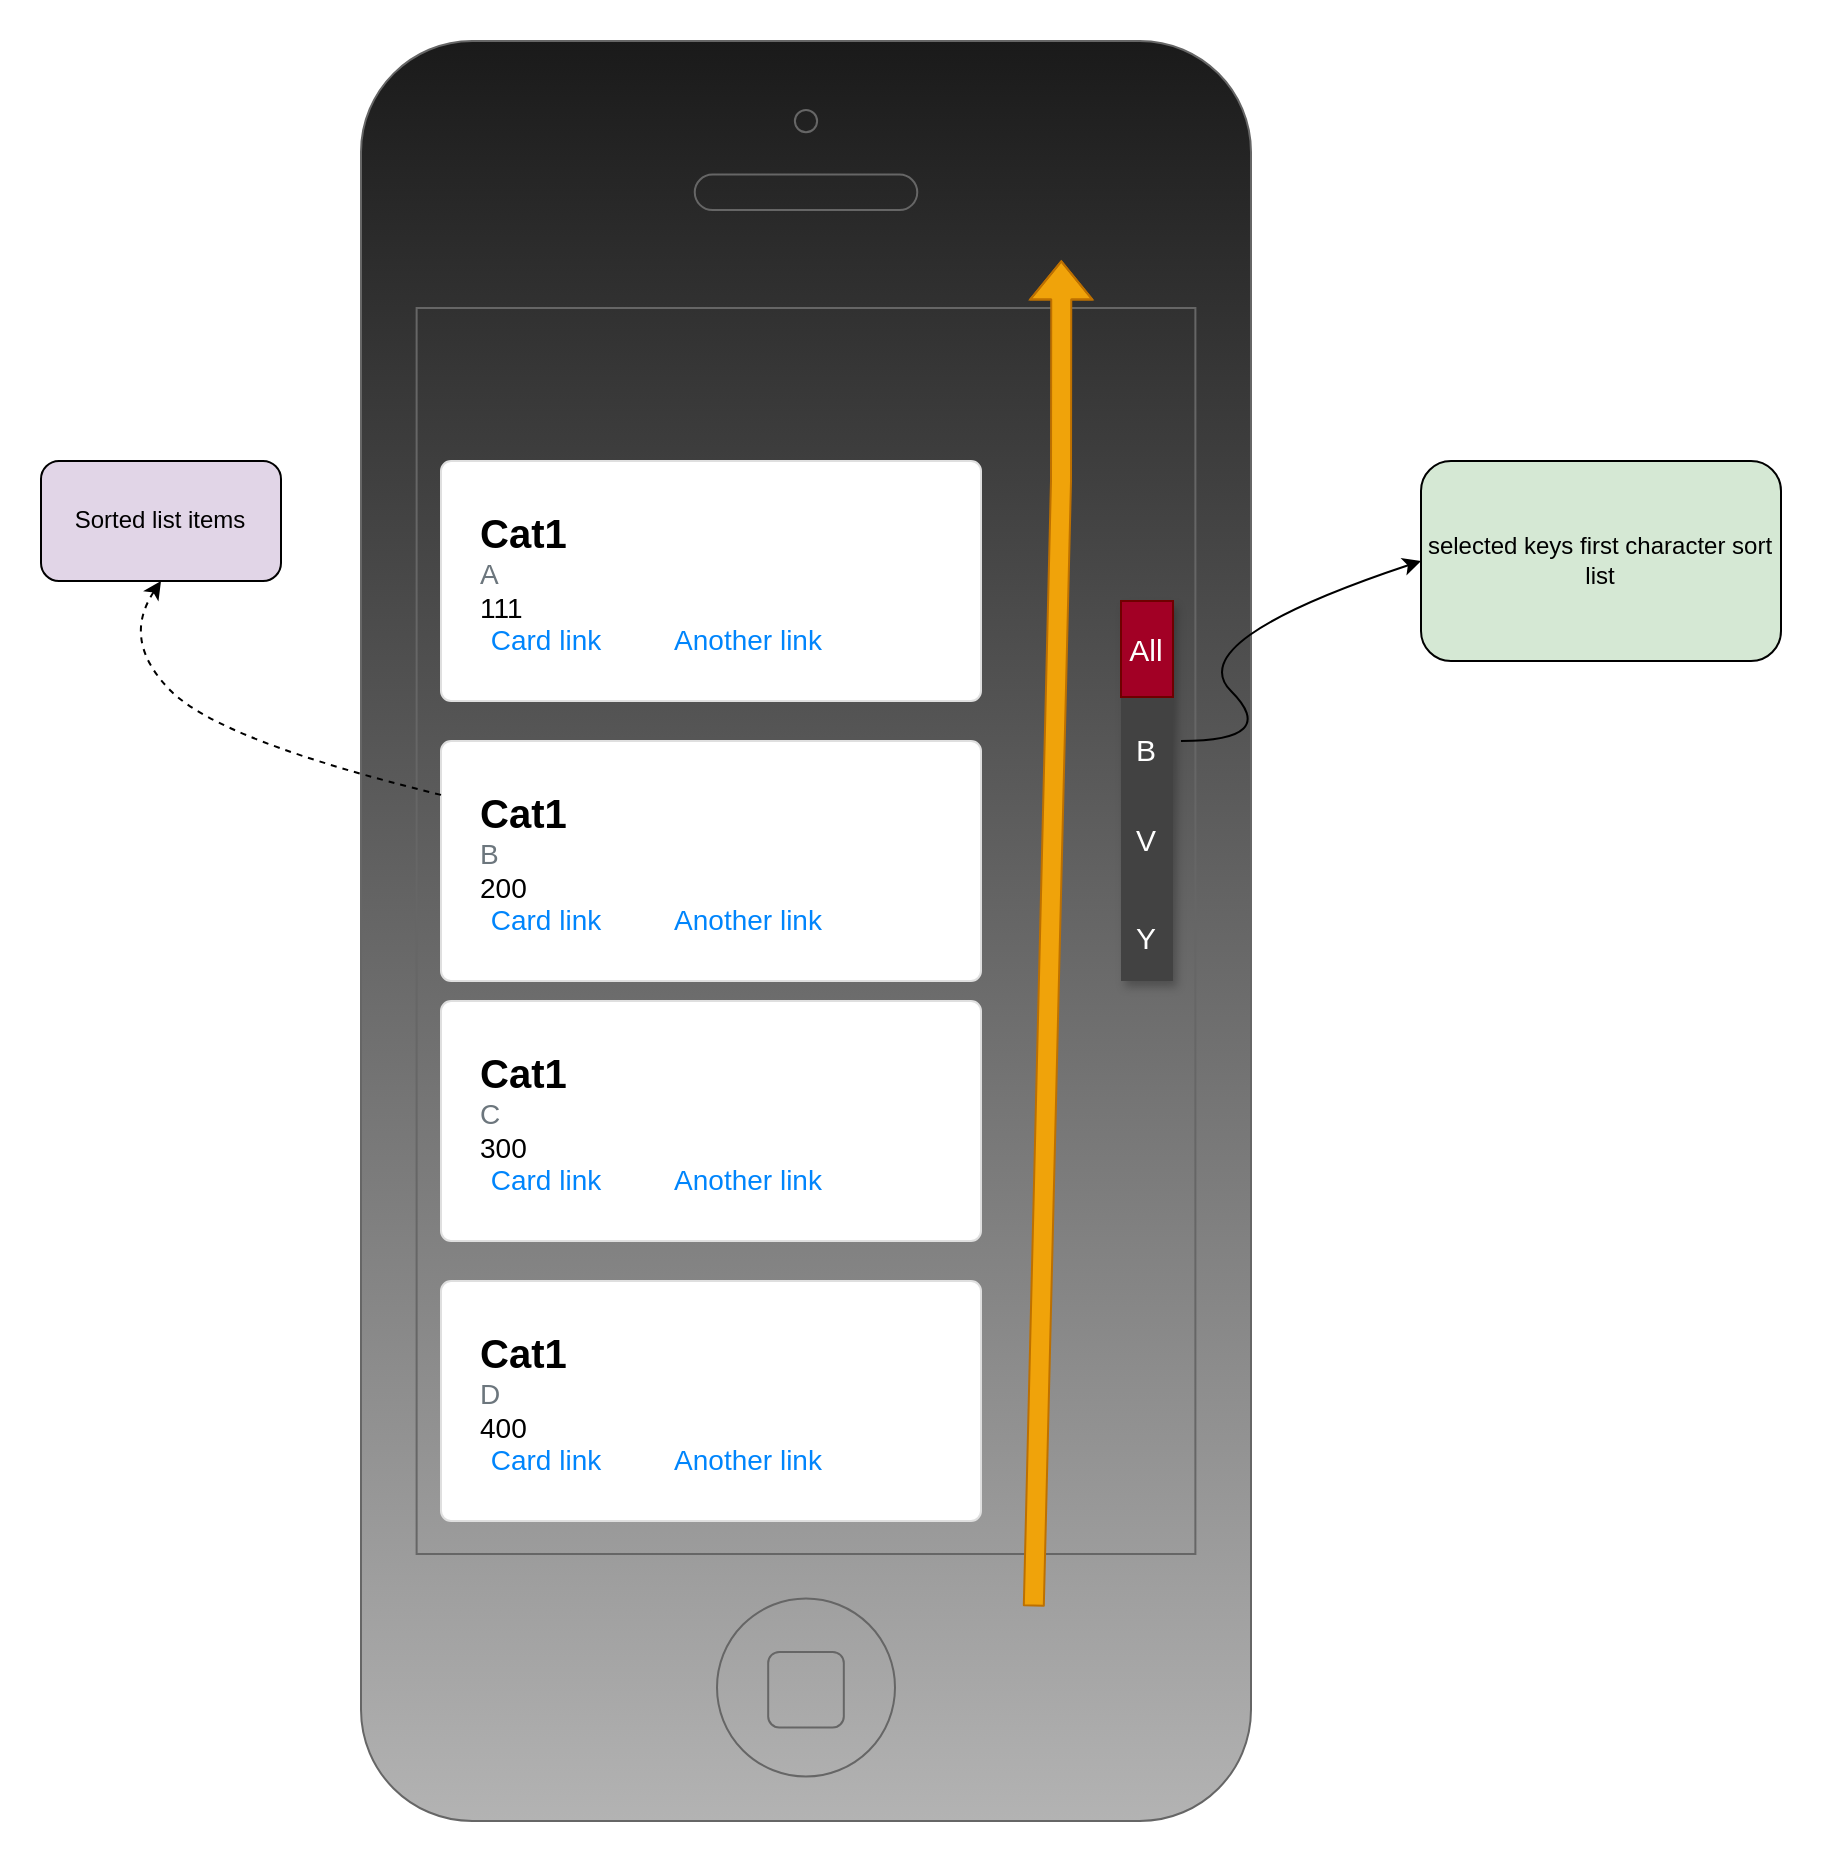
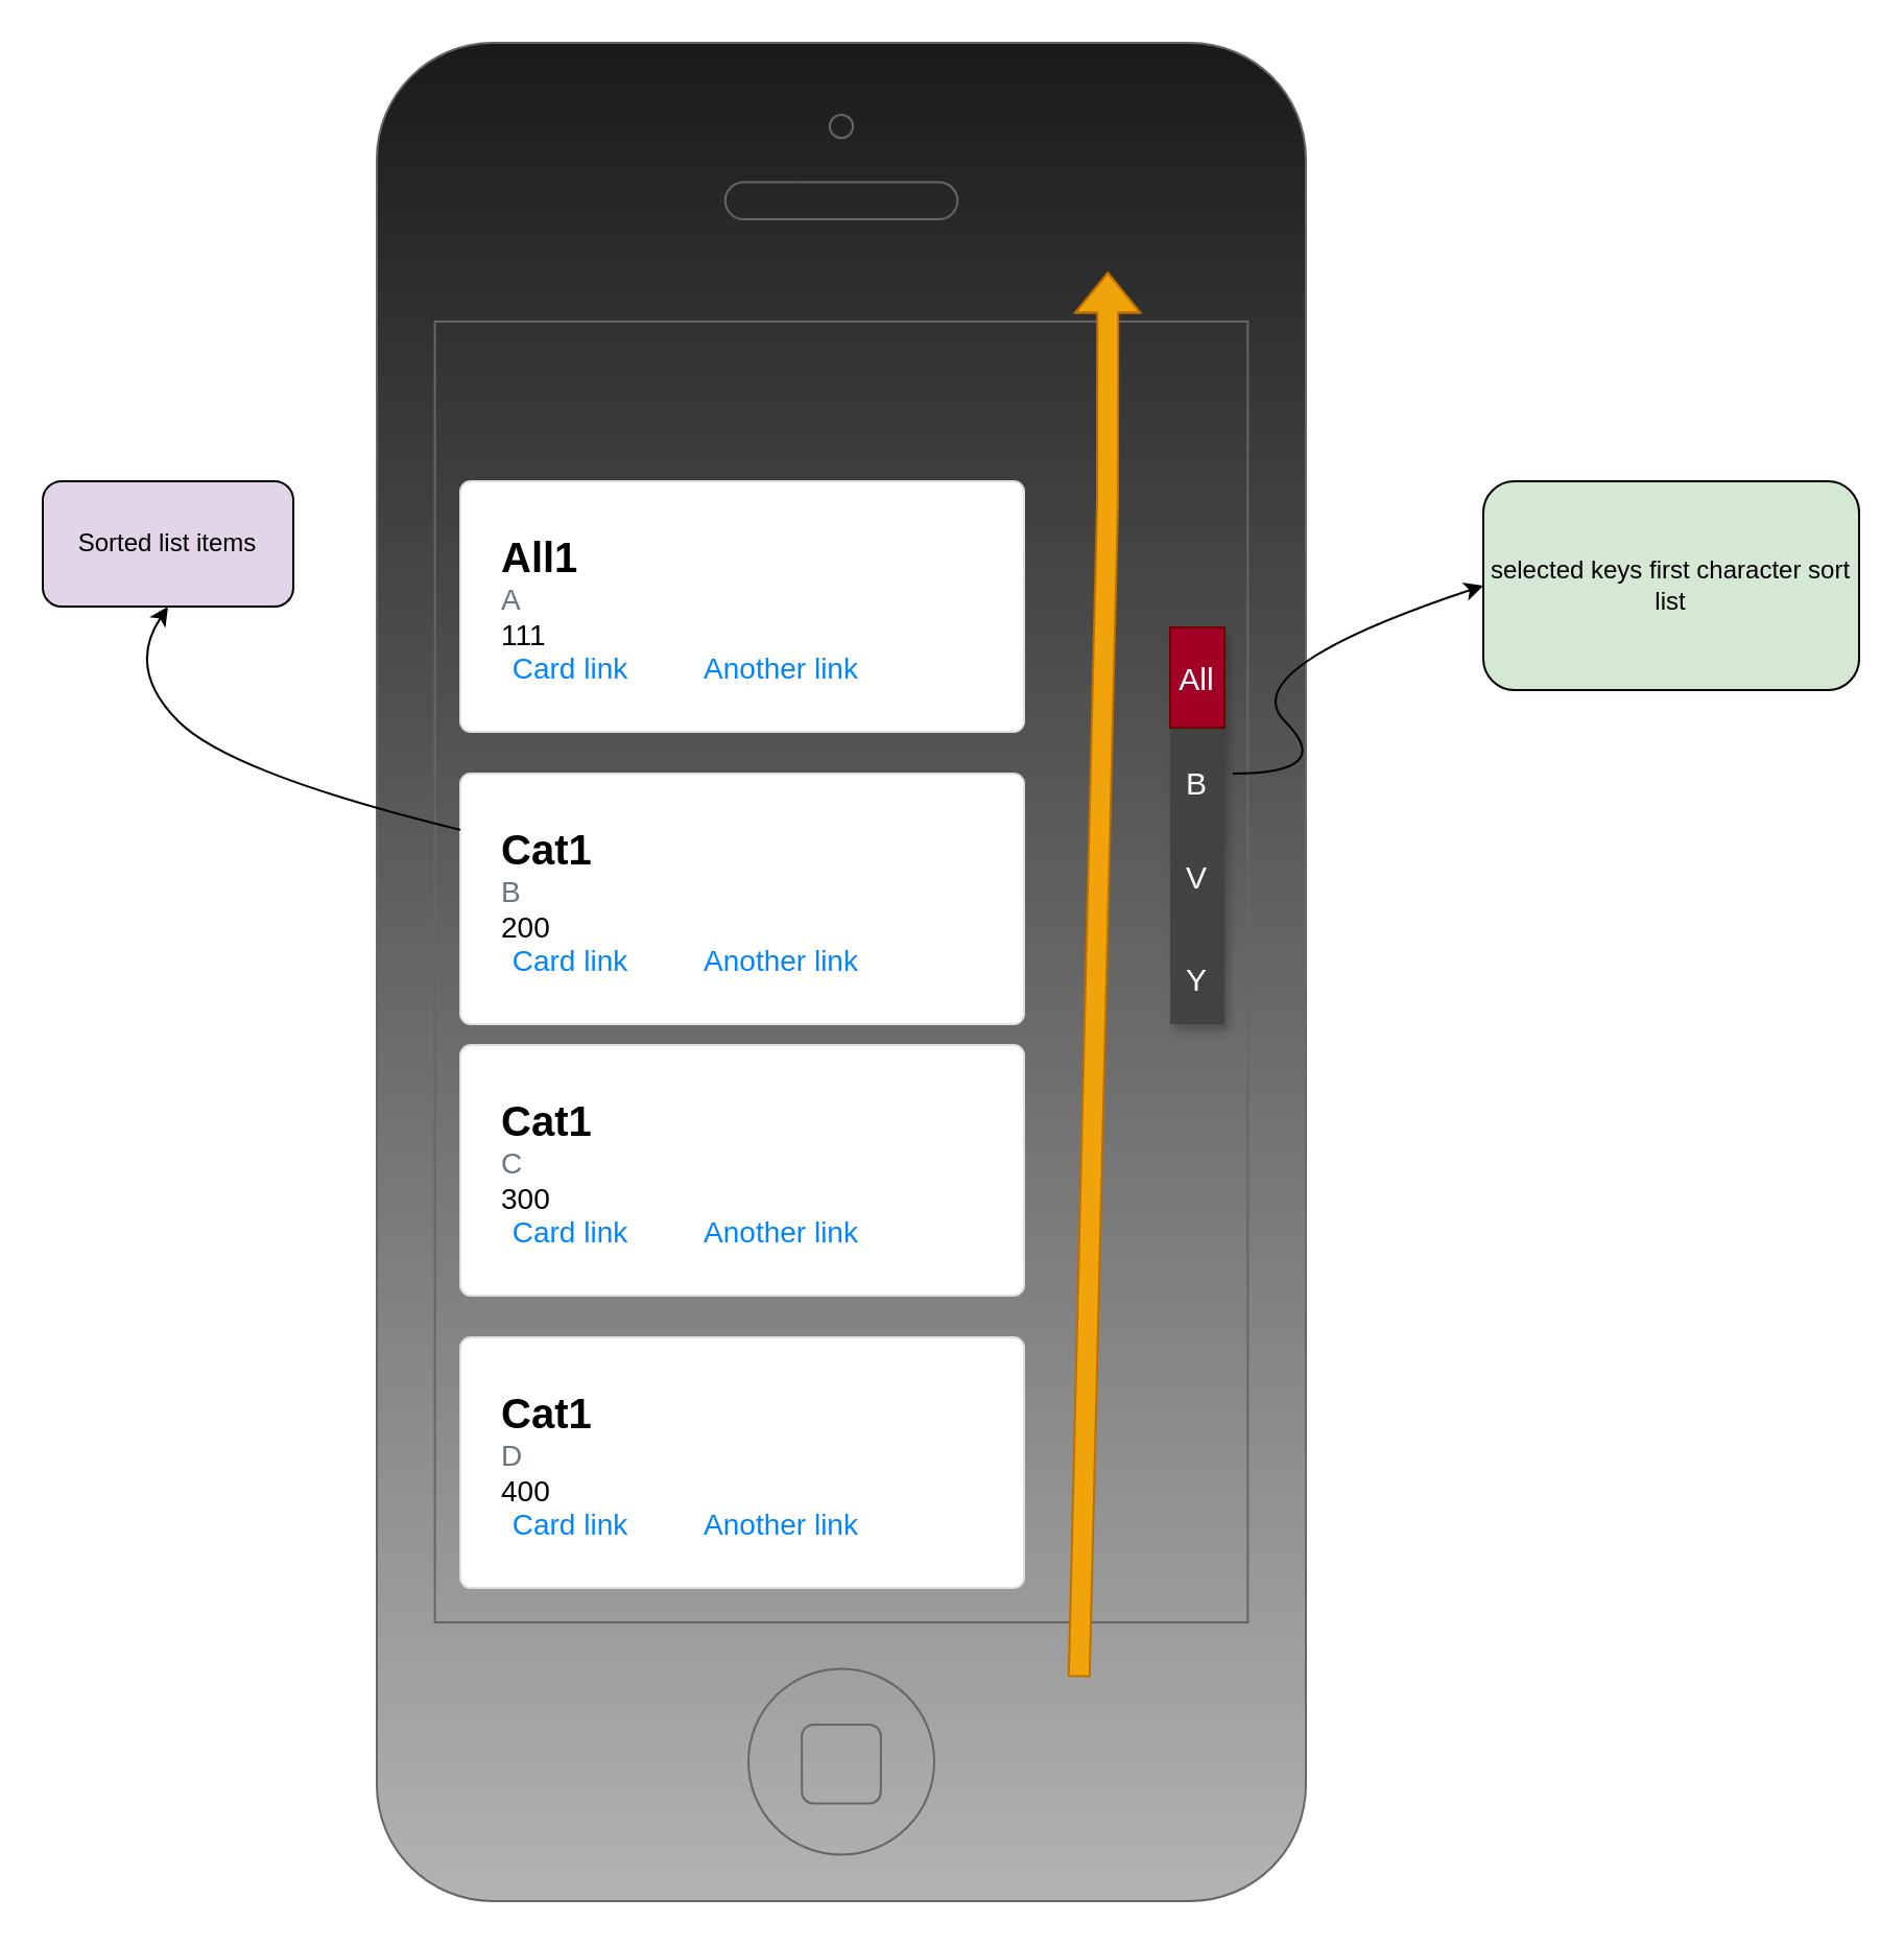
  <mxCell id="0" />
  <mxCell id="1" parent="0" />
  <mxCell id="2" value="" style="html=1;verticalLabelPosition=bottom;labelBackgroundColor=#ffffff;verticalAlign=top;shadow=0;dashed=0;strokeWidth=1;shape=mxgraph.ios7.misc.iphone;strokeColor=#666666;fillColor=#1A1A1A;gradientColor=#b3b3b3;" parent="1" vertex="1"><mxGeometry x="180" y="20" width="445" height="890" as="geometry" /></mxCell>
- <mxCell id="3" value="&lt;span style=&quot;font-size: 20px&quot;&gt;&lt;b&gt;Cat1&lt;br&gt;&lt;/b&gt;&lt;/span&gt;&lt;font color=&quot;#6c767d&quot;&gt;A&lt;/font&gt;&lt;br style=&quot;font-size: 14px&quot;&gt;111" style="html=1;shadow=0;dashed=0;shape=mxgraph.bootstrap.rrect;rSize=5;strokeColor=#DFDFDF;html=1;whiteSpace=wrap;fillColor=#ffffff;fontColor=#000000;verticalAlign=top;align=left;spacing=20;fontSize=14;" parent="1" vertex="1"><mxGeometry x="220" y="230" width="270" height="120" as="geometry" /></mxCell>
+ <mxCell id="3" value="&lt;span style=&quot;font-size: 20px&quot;&gt;&lt;b&gt;All1&lt;br&gt;&lt;/b&gt;&lt;/span&gt;&lt;font color=&quot;#6c767d&quot;&gt;A&lt;/font&gt;&lt;br style=&quot;font-size: 14px&quot;&gt;111" style="html=1;shadow=0;dashed=0;shape=mxgraph.bootstrap.rrect;rSize=5;strokeColor=#DFDFDF;html=1;whiteSpace=wrap;fillColor=#ffffff;fontColor=#000000;verticalAlign=top;align=left;spacing=20;fontSize=14;" parent="1" vertex="1"><mxGeometry x="220" y="230" width="270" height="120" as="geometry" /></mxCell>
  <mxCell id="4" value="Card link" style="html=1;shadow=0;dashed=0;shape=mxgraph.bootstrap.rrect;rSize=5;perimeter=none;whiteSpace=wrap;fillColor=none;strokeColor=none;fontColor=#0085FC;resizeWidth=1;fontSize=14;align=center;" parent="3" vertex="1"><mxGeometry y="1" width="86.4" height="40" relative="1" as="geometry"><mxPoint x="10" y="-50" as="offset" /></mxGeometry></mxCell>
  <mxCell id="5" value="Another link" style="html=1;shadow=0;dashed=0;shape=mxgraph.bootstrap.rrect;rSize=5;perimeter=none;whiteSpace=wrap;fillColor=none;strokeColor=none;fontColor=#0085FC;resizeWidth=1;fontSize=14;align=center;" parent="3" vertex="1"><mxGeometry y="1" width="108" height="40" relative="1" as="geometry"><mxPoint x="100" y="-50" as="offset" /></mxGeometry></mxCell>
  <mxCell id="6" value="" style="shape=rect;fillColor=#424242;strokeColor=none;shadow=1;" parent="1" vertex="1"><mxGeometry x="560" y="300" width="26" height="190" as="geometry" /></mxCell>
  <mxCell id="7" value="B" style="text;verticalAlign=middle;align=center;fontColor=#ffffff;fontSize=15;resizeWidth=1;" parent="6" vertex="1"><mxGeometry width="26" height="48" relative="1" as="geometry"><mxPoint y="50" as="offset" /></mxGeometry></mxCell>
  <mxCell id="8" value="V" style="text;verticalAlign=middle;align=center;fontColor=#ffffff;fontSize=15;resizeWidth=1;fillColor=none;strokeColor=none;" parent="6" vertex="1"><mxGeometry width="26" height="48" relative="1" as="geometry"><mxPoint y="94.75" as="offset" /></mxGeometry></mxCell>
  <mxCell id="9" value="All" style="text;verticalAlign=middle;align=center;fontColor=#ffffff;fontSize=15;resizeWidth=1;fillColor=#a20025;strokeColor=#6F0000;" parent="6" vertex="1"><mxGeometry width="26" height="48" relative="1" as="geometry"><mxPoint as="offset" /></mxGeometry></mxCell>
  <mxCell id="10" value="Y" style="text;verticalAlign=middle;align=center;fontColor=#FFFFFF;fontSize=15;resizeWidth=1;" parent="6" vertex="1"><mxGeometry width="26" height="56" relative="1" as="geometry"><mxPoint y="140" as="offset" /></mxGeometry></mxCell>
  <mxCell id="11" value="&lt;span style=&quot;font-size: 20px&quot;&gt;&lt;b&gt;Cat1&lt;br&gt;&lt;/b&gt;&lt;/span&gt;&lt;font color=&quot;#6c767d&quot;&gt;B&lt;/font&gt;&lt;br style=&quot;font-size: 14px&quot;&gt;200" style="html=1;shadow=0;dashed=0;shape=mxgraph.bootstrap.rrect;rSize=5;strokeColor=#DFDFDF;html=1;whiteSpace=wrap;fillColor=#ffffff;fontColor=#000000;verticalAlign=top;align=left;spacing=20;fontSize=14;" parent="1" vertex="1"><mxGeometry x="220" y="370" width="270" height="120" as="geometry" /></mxCell>
  <mxCell id="12" value="Card link" style="html=1;shadow=0;dashed=0;shape=mxgraph.bootstrap.rrect;rSize=5;perimeter=none;whiteSpace=wrap;fillColor=none;strokeColor=none;fontColor=#0085FC;resizeWidth=1;fontSize=14;align=center;" parent="11" vertex="1"><mxGeometry y="1" width="86.4" height="40" relative="1" as="geometry"><mxPoint x="10" y="-50" as="offset" /></mxGeometry></mxCell>
  <mxCell id="13" value="Another link" style="html=1;shadow=0;dashed=0;shape=mxgraph.bootstrap.rrect;rSize=5;perimeter=none;whiteSpace=wrap;fillColor=none;strokeColor=none;fontColor=#0085FC;resizeWidth=1;fontSize=14;align=center;" parent="11" vertex="1"><mxGeometry y="1" width="108" height="40" relative="1" as="geometry"><mxPoint x="100" y="-50" as="offset" /></mxGeometry></mxCell>
  <mxCell id="14" value="&lt;span style=&quot;font-size: 20px&quot;&gt;&lt;b&gt;Cat1&lt;br&gt;&lt;/b&gt;&lt;/span&gt;&lt;font color=&quot;#6c767d&quot;&gt;C&lt;/font&gt;&lt;br style=&quot;font-size: 14px&quot;&gt;300" style="html=1;shadow=0;dashed=0;shape=mxgraph.bootstrap.rrect;rSize=5;strokeColor=#DFDFDF;html=1;whiteSpace=wrap;fillColor=#ffffff;fontColor=#000000;verticalAlign=top;align=left;spacing=20;fontSize=14;" parent="1" vertex="1"><mxGeometry x="220" y="500" width="270" height="120" as="geometry" /></mxCell>
  <mxCell id="15" value="Card link" style="html=1;shadow=0;dashed=0;shape=mxgraph.bootstrap.rrect;rSize=5;perimeter=none;whiteSpace=wrap;fillColor=none;strokeColor=none;fontColor=#0085FC;resizeWidth=1;fontSize=14;align=center;" parent="14" vertex="1"><mxGeometry y="1" width="86.4" height="40" relative="1" as="geometry"><mxPoint x="10" y="-50" as="offset" /></mxGeometry></mxCell>
  <mxCell id="16" value="Another link" style="html=1;shadow=0;dashed=0;shape=mxgraph.bootstrap.rrect;rSize=5;perimeter=none;whiteSpace=wrap;fillColor=none;strokeColor=none;fontColor=#0085FC;resizeWidth=1;fontSize=14;align=center;" parent="14" vertex="1"><mxGeometry y="1" width="108" height="40" relative="1" as="geometry"><mxPoint x="100" y="-50" as="offset" /></mxGeometry></mxCell>
  <mxCell id="17" value="" style="edgeStyle=orthogonalEdgeStyle;rounded=0;orthogonalLoop=1;jettySize=auto;html=1;" parent="1" source="19" edge="1"><mxGeometry relative="1" as="geometry"><mxPoint x="237.143" y="670" as="targetPoint" /></mxGeometry></mxCell>
  <mxCell id="18" value="&lt;span style=&quot;font-size: 20px&quot;&gt;&lt;b&gt;Cat1&lt;br&gt;&lt;/b&gt;&lt;/span&gt;&lt;font color=&quot;#6c767d&quot;&gt;D&lt;/font&gt;&lt;br style=&quot;font-size: 14px&quot;&gt;400" style="html=1;shadow=0;dashed=0;shape=mxgraph.bootstrap.rrect;rSize=5;strokeColor=#DFDFDF;html=1;whiteSpace=wrap;fillColor=#ffffff;fontColor=#000000;verticalAlign=top;align=left;spacing=20;fontSize=14;" parent="1" vertex="1"><mxGeometry x="220" y="640" width="270" height="120" as="geometry" /></mxCell>
  <mxCell id="19" value="Card link" style="html=1;shadow=0;dashed=0;shape=mxgraph.bootstrap.rrect;rSize=5;perimeter=none;whiteSpace=wrap;fillColor=none;strokeColor=none;fontColor=#0085FC;resizeWidth=1;fontSize=14;align=center;" parent="18" vertex="1"><mxGeometry y="1" width="86.4" height="40" relative="1" as="geometry"><mxPoint x="10" y="-50" as="offset" /></mxGeometry></mxCell>
  <mxCell id="20" value="Another link" style="html=1;shadow=0;dashed=0;shape=mxgraph.bootstrap.rrect;rSize=5;perimeter=none;whiteSpace=wrap;fillColor=none;strokeColor=none;fontColor=#0085FC;resizeWidth=1;fontSize=14;align=center;" parent="18" vertex="1"><mxGeometry y="1" width="108" height="40" relative="1" as="geometry"><mxPoint x="100" y="-50" as="offset" /></mxGeometry></mxCell>
  <mxCell id="21" value="" style="curved=1;endArrow=classic;html=1;entryX=0;entryY=0.5;entryDx=0;entryDy=0;" parent="1" target="24" edge="1"><mxGeometry width="50" height="50" relative="1" as="geometry"><mxPoint x="590" y="370" as="sourcePoint" /><mxPoint x="840" y="330" as="targetPoint" /><Array as="points"><mxPoint x="640" y="370" /><mxPoint x="590" y="320" /></Array></mxGeometry></mxCell>
- <mxCell id="22" value="" style="curved=1;endArrow=classic;html=1;entryX=0.5;entryY=1;entryDx=0;entryDy=0;dashed=1;" parent="1" source="11" target="25" edge="1"><mxGeometry width="50" height="50" relative="1" as="geometry"><mxPoint y="370" as="sourcePoint" x="60" /><mxPoint x="110" y="320" as="targetPoint" /><Array as="points"><mxPoint x="110" y="370" /><mxPoint y="320" x="60" /></Array></mxGeometry></mxCell>
+ <mxCell id="22" value="" style="curved=1;endArrow=classic;html=1;entryX=0.5;entryY=1;entryDx=0;entryDy=0;" parent="1" source="11" target="25" edge="1"><mxGeometry width="50" height="50" relative="1" as="geometry"><mxPoint y="370" as="sourcePoint" x="60" /><mxPoint x="110" y="320" as="targetPoint" /><Array as="points"><mxPoint x="110" y="370" /><mxPoint y="320" x="60" /></Array></mxGeometry></mxCell>
  <mxCell id="23" value="" style="shape=flexArrow;endArrow=classic;html=1;entryX=0.673;entryY=0.138;entryDx=0;entryDy=0;entryPerimeter=0;exitX=0.648;exitY=0.854;exitDx=0;exitDy=0;exitPerimeter=0;fillColor=#f0a30a;strokeColor=#BD7000;" parent="1" edge="1"><mxGeometry width="50" height="50" relative="1" as="geometry"><mxPoint x="516.4" y="802.76" as="sourcePoint" /><mxPoint x="530.15" y="129.72" as="targetPoint" /><Array as="points"><mxPoint x="530" y="240" /></Array></mxGeometry></mxCell>
  <mxCell id="24" value="selected keys first character sort list&lt;br&gt;" style="rounded=1;whiteSpace=wrap;html=1;fillColor=#d5e8d4;" parent="1" vertex="1"><mxGeometry x="710" y="230" width="180" height="100" as="geometry" /></mxCell>
  <mxCell id="25" value="Sorted list items" style="rounded=1;whiteSpace=wrap;html=1;fillColor=#e1d5e7;" parent="1" vertex="1"><mxGeometry x="20" y="230" width="120" height="60" as="geometry" /></mxCell>
